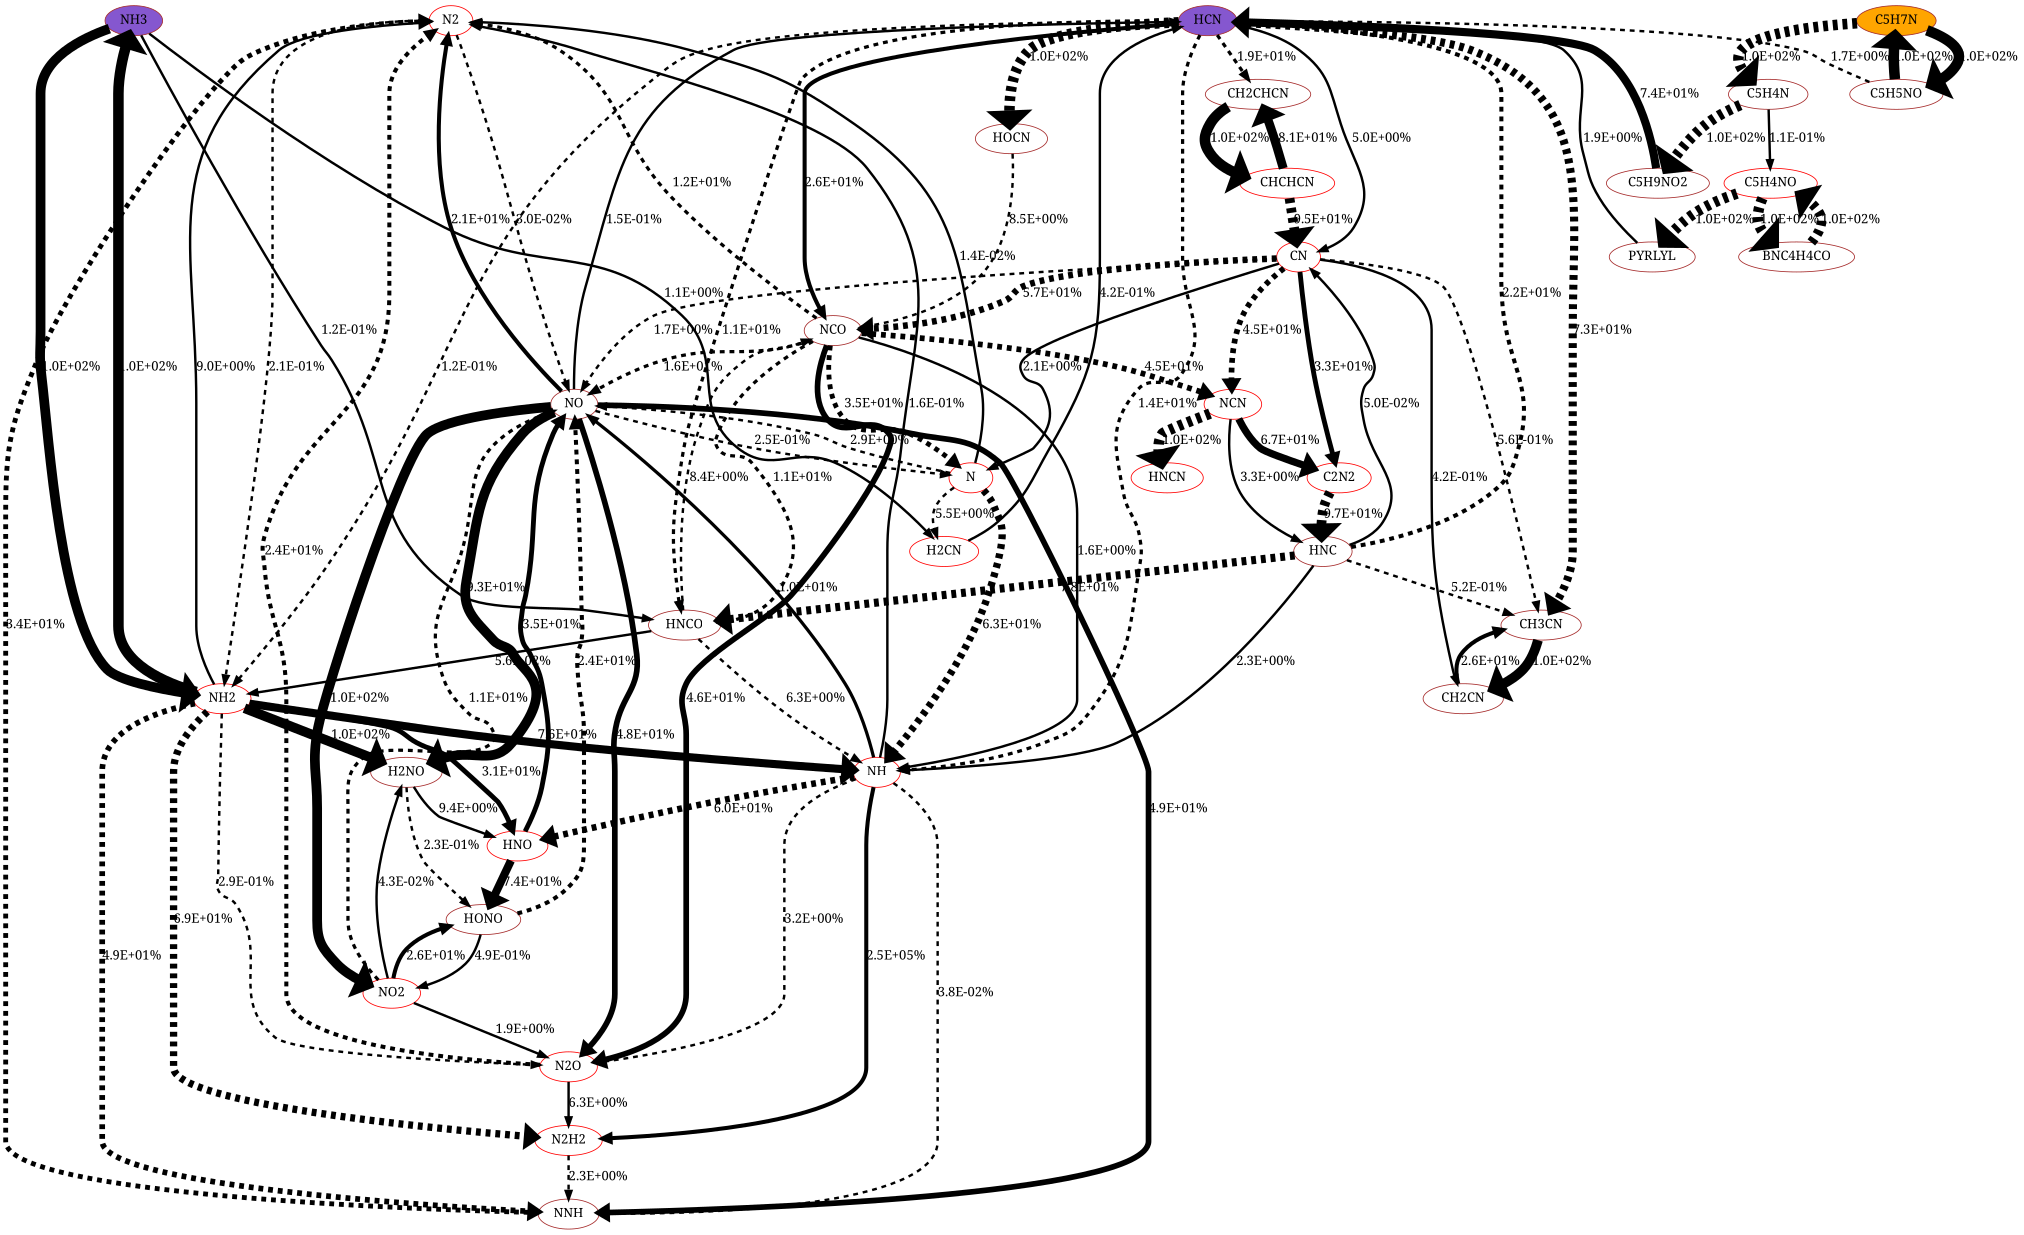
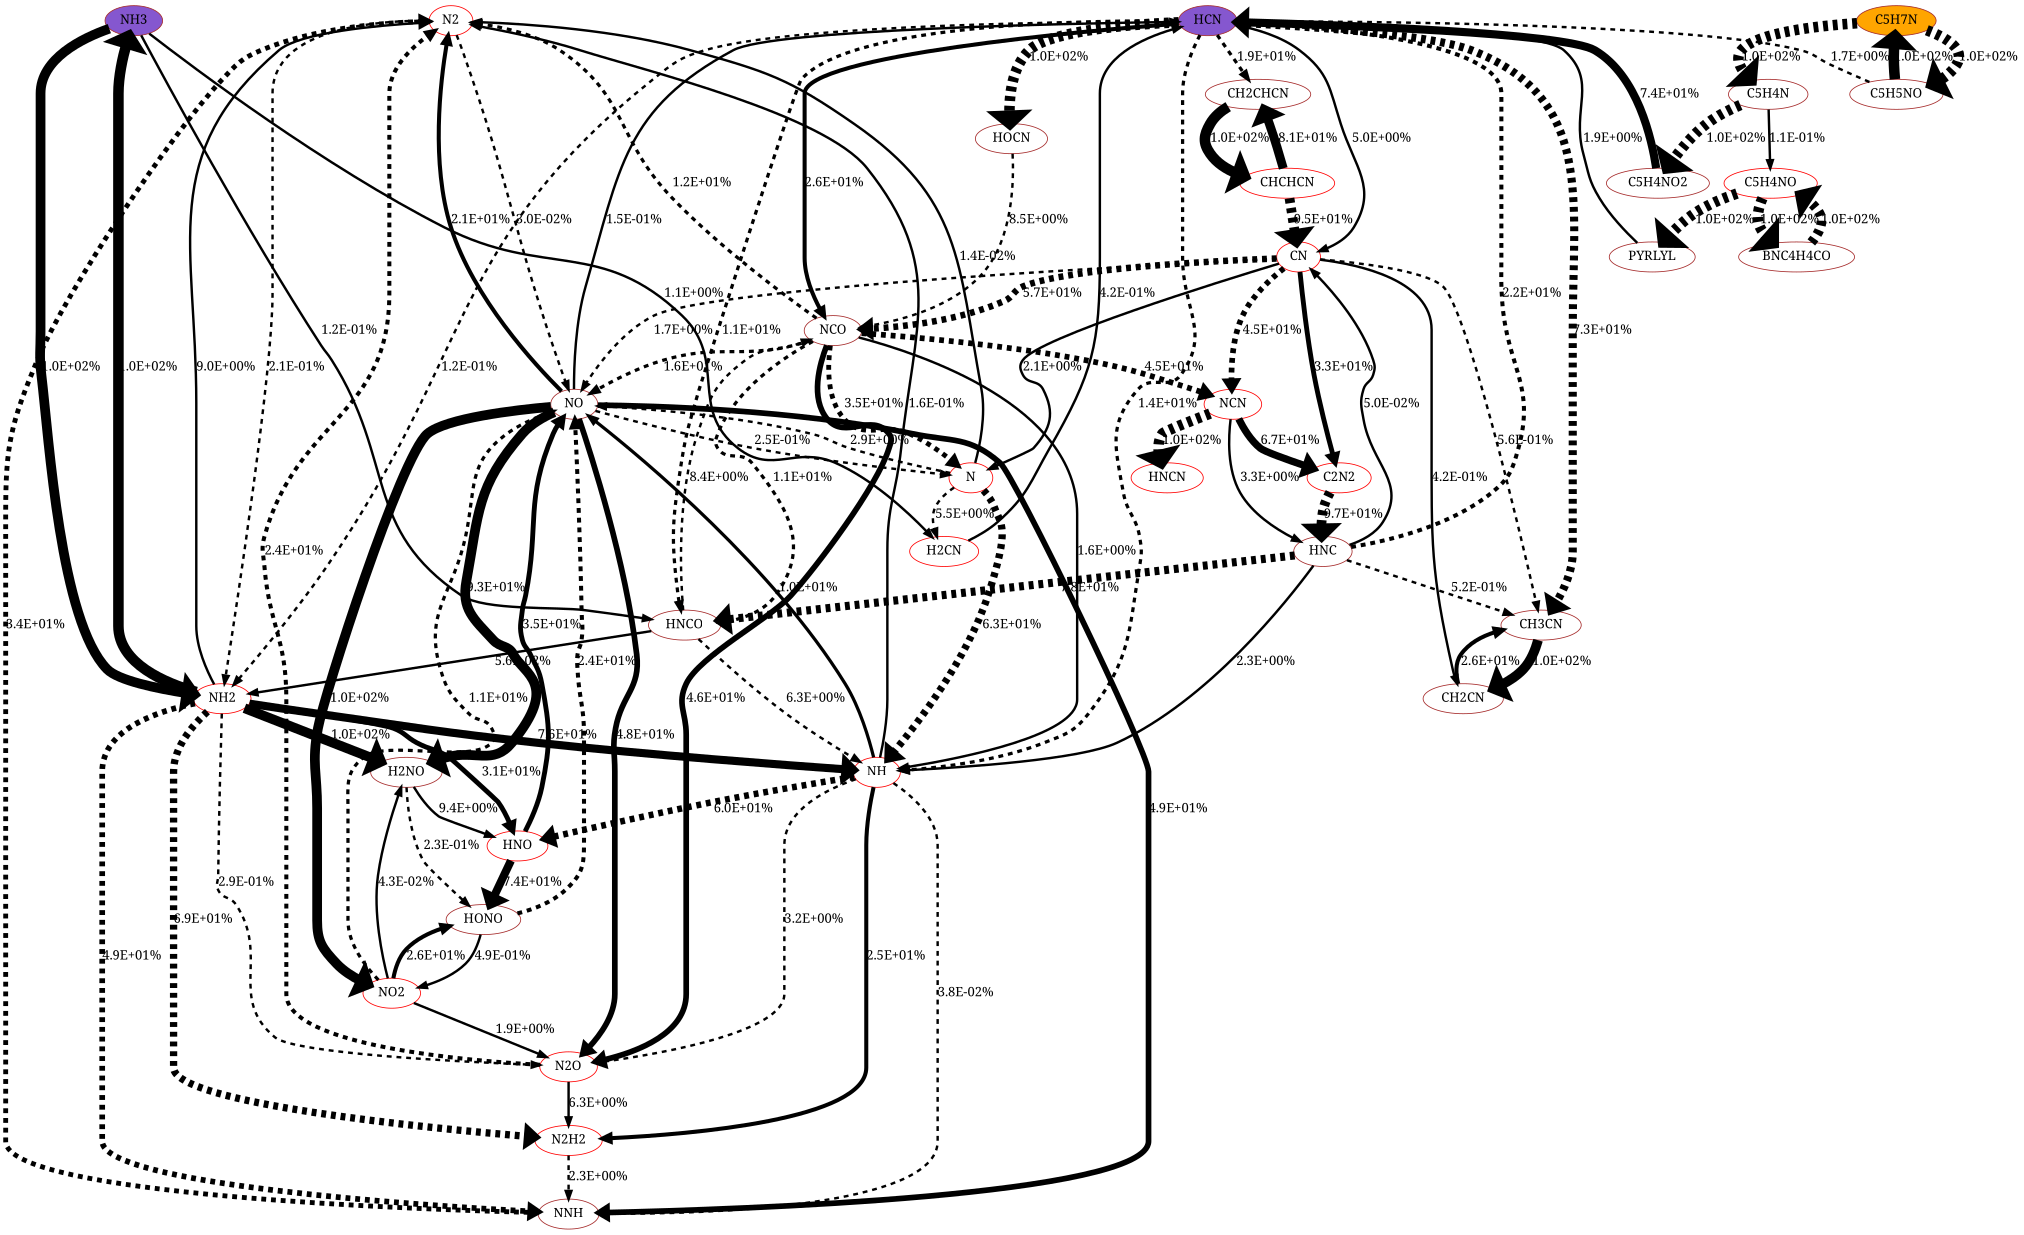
  digraph {
    b="0,0,1558,558"
    rankdir=TB
    splines=True
    node [color=brown fontname=serif fontsize=16]
    edge [fontcolor=black fontname=serif fontsize=16 penwidth=3 style=dashed]
    N2 [color=red]
    HCN [fillcolor="#500dbab1" style=filled]
    NH3 [fillcolor="#500dbab1" style=filled]
    n4 [fillcolor=orange label=C5H7N style=filled]
    NO
    NH2 [color=red]
    NH [color=red]
    CN [color=red]
    HNCO
    NCO
    CH2CHCN
    HOCN
    CH3CN
    H2CN [color=red]
    C5H4N
    C5H5NO
    NNH
    N [color=red]
    N2O [color=red]
    NO2 [color=red]
    H2NO
    N2H2 [color=red]
    HONO
    HNO [color=red]
    NCN [color=red]
    C2N2 [color=red]
    CH2CN
    CHCHCN [color=red]
    HNC
    HNCN [color=red]
    C5H4NO [color=red]
-   C5H4NO2 [label=C5H9NO2]
+   C5H4NO2
    PYRLYL
    BNC4H4CO
    subgraph sub_1 {
      rank=source
      N2
      HCN
      NH3
      n4
    }
    N2 -> NO [label="3.0E-02%"]
    N2 -> NH2 [label="2.1E-01%"]
    HCN -> NH2 [label="1.2E-01%"]
    HCN -> NH [label="1.4E+01%" penwidth=4]
    HCN -> CN [label="5.0E+00%" style=bold]
    HCN -> HNCO [label="1.1E+01%" penwidth=4]
    HCN -> NCO [label="2.6E+01%" penwidth=5 style=bold]
    HCN -> CH2CHCN [label="1.9E+01%" penwidth=4]
    HCN -> HOCN [label="1.0E+02%" penwidth=13]
    HCN -> CH3CN [label="7.3E+01%" penwidth=10]
    NH3 -> NH2 [label="1.0E+02%" penwidth=12 style=bold]
    NH3 -> HNCO [label="1.2E-01%" style=bold]
    NH3 -> H2CN [label="1.1E+00%" style=bold]
    n4 -> C5H4N [label="1.0E+02%" penwidth=13]
-   n4 -> C5H5NO [label="1.0E+02%" penwidth=13 style=bold]
+   n4 -> C5H5NO [label="1.0E+02%" penwidth=13]
    NO -> N2 [label="2.1E+01%" penwidth=5 style=bold]
    NO -> HCN [label="1.5E-01%" style=bold]
    NO -> NNH [label="4.9E+01%" penwidth=7 style=bold]
    NO -> N [label="2.5E-01%"]
    NO -> N2O [label="4.8E+01%" penwidth=7 style=bold]
    NO -> NO2 [label="1.0E+02%" penwidth=12 style=bold]
    NO -> H2NO [label="9.3E+01%" penwidth=12 style=bold]
    NH2 -> N2 [label="9.0E+00%" style=bold]
    NH2 -> NH3 [label="1.0E+02%" penwidth=13 style=bold]
    NH2 -> NH [label="7.6E+01%" penwidth=10 style=bold]
    NH2 -> NNH [label="4.9E+01%" penwidth=7]
    NH2 -> N2O [label="2.9E-01%"]
    NH2 -> H2NO [label="1.0E+02%" penwidth=12 style=bold]
    NH2 -> N2H2 [label="6.9E+01%" penwidth=9]
    NH2 -> HNO [label="3.1E+01%" penwidth=6 style=bold]
    NH -> N2 [label="1.6E-01%" style=bold]
    NH -> NO [label="1.0E+01%" penwidth=4 style=bold]
    NH -> NNH [label="3.8E-02%"]
    NH -> N2O [label="3.2E+00%"]
-   NH -> N2H2 [label="2.5E+05%" penwidth=5 style=bold]
+   NH -> N2H2 [label="2.5E+01%" penwidth=5 style=bold]
    NH -> HNO [label="6.0E+01%" penwidth=8]
    CN -> NO [label="1.7E+00%"]
    CN -> NCO [label="5.7E+01%" penwidth=8]
    CN -> CH3CN [label="5.6E-01%"]
    CN -> N [label="2.1E+00%" style=bold]
    CN -> NCN [label="4.5E+01%" penwidth=7]
    CN -> C2N2 [label="3.3E+01%" penwidth=6 style=bold]
    CN -> CH2CN [label="4.2E-01%" style=bold]
    HNCO -> NH2 [label="5.6E-02%" style=bold]
    HNCO -> NH [label="6.3E+00%"]
    HNCO -> NCO [label="8.4E+00%"]
    NCO -> N2 [label="1.2E+01%" penwidth=4]
    NCO -> NO [label="1.6E+01%" penwidth=4]
    NCO -> NH [label="1.6E+00%" style=bold]
    NCO -> HNCO [label="1.1E+01%" penwidth=4]
    NCO -> N [label="3.5E+01%" penwidth=6]
    NCO -> N2O [label="4.6E+01%" penwidth=7 style=bold]
    NCO -> NCN [label="4.5E+01%" penwidth=7]
    CH2CHCN -> CHCHCN [label="1.0E+02%" penwidth=13 style=bold]
    HOCN -> NCO [label="8.5E+00%"]
    CH3CN -> CH2CN [label="1.0E+02%" penwidth=12 style=bold]
    H2CN -> HCN [label="4.2E-01%" style=bold]
    C5H4N -> C5H4NO [label="1.1E-01%" style=bold]
    C5H4N -> C5H4NO2 [label="1.0E+02%" penwidth=13]
    C5H5NO -> HCN [label="1.7E+00%"]
    C5H5NO -> n4 [label="1.0E+02%" penwidth=13 style=bold]
    NNH -> N2 [label="3.4E+01%" penwidth=6]
    N -> N2 [label="1.4E-02%" style=bold]
    N -> NO [label="2.9E+00%"]
    N -> NH [label="6.3E+01%" penwidth=9]
    N -> H2CN [label="5.5E+00%"]
    N2O -> N2 [label="2.4E+01%" penwidth=5]
    N2O -> N2H2 [label="6.3E+00%" style=bold]
    NO2 -> NO [label="1.1E+01%" penwidth=4]
    NO2 -> N2O [label="1.9E+00%" style=bold]
    NO2 -> H2NO [label="4.3E-02%" style=bold]
    NO2 -> HONO [label="2.6E+01%" penwidth=5 style=bold]
    H2NO -> HONO [label="2.3E-01%"]
    H2NO -> HNO [label="9.4E+00%" style=bold]
    N2H2 -> NNH [label="2.3E+00%"]
    HONO -> NO [label="2.4E+01%" penwidth=5]
    HONO -> NO2 [label="4.9E-01%" style=bold]
    HNO -> NO [label="3.5E+01%" penwidth=6 style=bold]
    HNO -> HONO [label="7.4E+01%" penwidth=10 style=bold]
    NCN -> C2N2 [label="6.7E+01%" penwidth=9 style=bold]
    NCN -> HNC [label="3.3E+00%" style=bold]
    NCN -> HNCN [label="1.0E+02%" penwidth=13]
    C2N2 -> HNC [label="9.7E+01%" penwidth=12]
    CH2CN -> CH3CN [label="2.6E+01%" penwidth=5 style=bold]
    CHCHCN -> CN [label="9.5E+01%" penwidth=12]
    CHCHCN -> CH2CHCN [label="8.1E+01%" penwidth=11 style=bold]
    HNC -> HCN [label="2.2E+01%" penwidth=5]
    HNC -> NH [label="2.3E+00%" style=bold]
    HNC -> CN [label="5.0E-02%" style=bold]
    HNC -> HNCO [label="7.8E+01%" penwidth=10]
    HNC -> CH3CN [label="5.2E-01%"]
    C5H4NO -> PYRLYL [label="1.0E+02%" penwidth=13]
    C5H4NO -> BNC4H4CO [label="1.0E+02%" penwidth=13]
    C5H4NO2 -> HCN [label="7.4E+01%" penwidth=10 style=bold]
    PYRLYL -> HCN [label="1.9E+00%" style=bold]
    BNC4H4CO -> C5H4NO [label="1.0E+02%" penwidth=12]
  }
